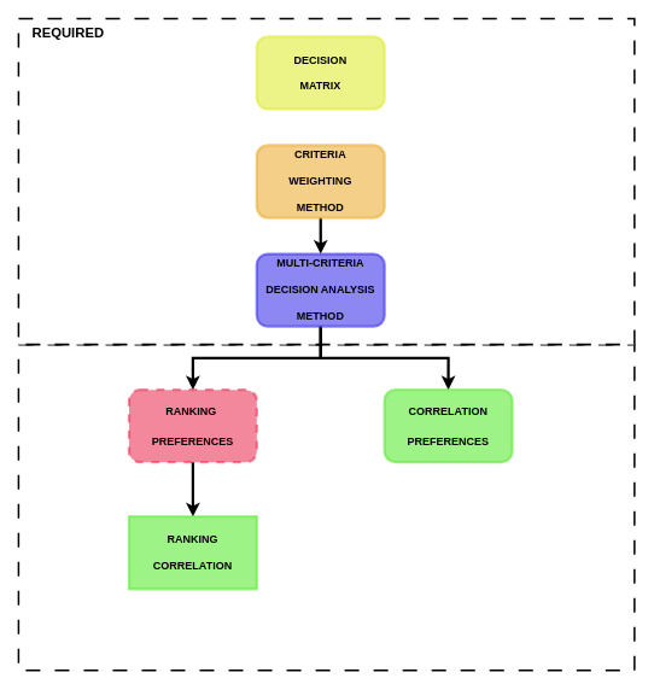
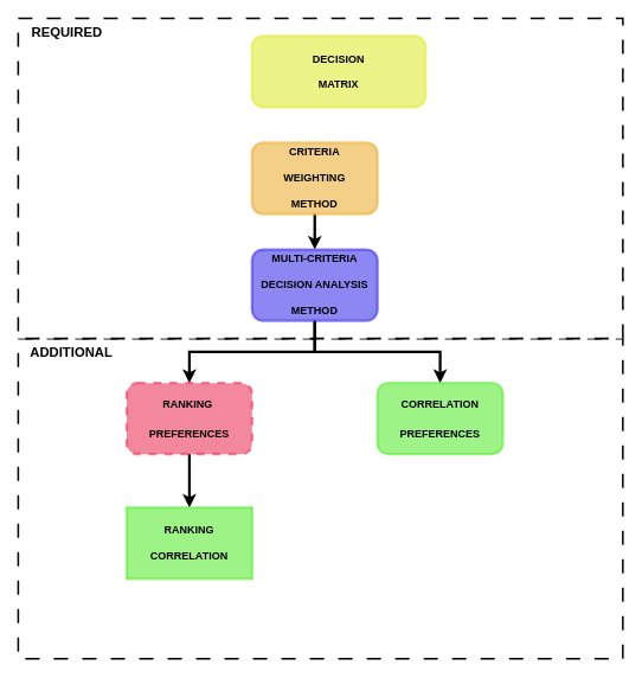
  <mxCell id="0" />
  <mxCell id="1" parent="0" />
  <mxCell id="2" value="" style="rounded=0;whiteSpace=wrap;html=1;dashed=1;dashPattern=8 8;strokeWidth=2;" parent="1" vertex="1"><mxGeometry x="20" y="380" width="680" height="360" as="geometry" /></mxCell>
  <mxCell id="3" value="" style="rounded=0;whiteSpace=wrap;html=1;dashed=1;dashPattern=8 8;strokeWidth=2;" parent="1" vertex="1"><mxGeometry x="20" y="20" width="680" height="360" as="geometry" /></mxCell>
  <mxCell id="4" value="REQUIRED" style="text;html=1;strokeColor=none;fillColor=none;align=center;verticalAlign=middle;whiteSpace=wrap;rounded=0;fontStyle=1;fontSize=15;" parent="1" vertex="1"><mxGeometry x="20" y="20" width="110" height="30" as="geometry" /></mxCell>
- <mxCell id="5" value="&lt;p style=&quot;line-height: 140%;&quot;&gt;&lt;b&gt;DECISION&lt;/b&gt;&lt;/p&gt;&lt;p style=&quot;line-height: 140%;&quot;&gt;&lt;b&gt;MATRIX&lt;/b&gt;&lt;/p&gt;" style="rounded=1;whiteSpace=wrap;html=1;fillColor=#dfec38;opacity=60;strokeColor=#dfec38;strokeWidth=3;" parent="1" vertex="1"><mxGeometry x="283" y="40" width="141" height="80" as="geometry" /></mxCell>
+ <mxCell id="5" value="&lt;p style=&quot;line-height: 140%;&quot;&gt;&lt;b&gt;DECISION&lt;/b&gt;&lt;/p&gt;&lt;p style=&quot;line-height: 140%;&quot;&gt;&lt;b&gt;MATRIX&lt;/b&gt;&lt;/p&gt;" style="rounded=1;whiteSpace=wrap;html=1;fillColor=#dfec38;opacity=60;strokeColor=#dfec38;strokeWidth=3;" parent="1" vertex="1"><mxGeometry x="283" y="40" width="195" height="80" as="geometry" /></mxCell>
  <mxCell id="6" value="" style="edgeStyle=orthogonalEdgeStyle;rounded=0;orthogonalLoop=1;jettySize=auto;html=1;strokeWidth=3;" parent="1" source="7" target="10" edge="1"><mxGeometry relative="1" as="geometry" /></mxCell>
  <mxCell id="7" value="&lt;p style=&quot;line-height: 140%;&quot;&gt;&lt;b&gt;CRITERIA&lt;/b&gt;&lt;/p&gt;&lt;p style=&quot;line-height: 140%;&quot;&gt;&lt;b&gt;WEIGHTING&lt;/b&gt;&lt;/p&gt;&lt;p style=&quot;line-height: 140%;&quot;&gt;&lt;b&gt;METHOD&lt;/b&gt;&lt;/p&gt;" style="rounded=1;whiteSpace=wrap;html=1;fillColor=#ecb038;opacity=60;strokeColor=#ecb038;strokeWidth=3;" parent="1" vertex="1"><mxGeometry x="283" y="160" width="141" height="80" as="geometry" /></mxCell>
  <mxCell id="8" value="" style="edgeStyle=orthogonalEdgeStyle;rounded=0;orthogonalLoop=1;jettySize=auto;html=1;strokeWidth=3;" parent="1" source="10" target="13" edge="1"><mxGeometry relative="1" as="geometry" /></mxCell>
  <mxCell id="9" style="edgeStyle=orthogonalEdgeStyle;rounded=0;orthogonalLoop=1;jettySize=auto;html=1;strokeWidth=3;" parent="1" source="10" target="14" edge="1"><mxGeometry relative="1" as="geometry" /></mxCell>
  <mxCell id="10" value="&lt;p style=&quot;line-height: 140%;&quot;&gt;&lt;b&gt;MULTI-CRITERIA&lt;/b&gt;&lt;/p&gt;&lt;p style=&quot;line-height: 140%;&quot;&gt;&lt;b&gt;DECISION ANALYSIS&lt;/b&gt;&lt;/p&gt;&lt;p style=&quot;line-height: 140%;&quot;&gt;&lt;b&gt;METHOD&lt;/b&gt;&lt;/p&gt;" style="rounded=1;whiteSpace=wrap;html=1;fillColor=#4038ec;opacity=60;strokeColor=#4038ec;strokeWidth=3;" parent="1" vertex="1"><mxGeometry x="283" y="280" width="141" height="80" as="geometry" /></mxCell>
+ <mxCell id="11" value="ADDITIONAL" style="text;html=1;strokeColor=none;fillColor=none;align=center;verticalAlign=middle;whiteSpace=wrap;rounded=0;fontStyle=1;fontSize=15;" parent="1" vertex="1"><mxGeometry x="20" y="380" width="120" height="30" as="geometry" /></mxCell>
  <mxCell id="12" value="" style="edgeStyle=orthogonalEdgeStyle;rounded=0;orthogonalLoop=1;jettySize=auto;html=1;strokeWidth=3;" parent="1" source="13" target="15" edge="1"><mxGeometry relative="1" as="geometry" /></mxCell>
  <mxCell id="13" value="&lt;p style=&quot;line-height: 170%;&quot;&gt;&lt;b&gt;RANKING&amp;nbsp;&lt;/b&gt;&lt;/p&gt;&lt;p style=&quot;line-height: 170%;&quot;&gt;&lt;b&gt;PREFERENCES&lt;/b&gt;&lt;/p&gt;" style="rounded=1;whiteSpace=wrap;html=1;fillColor=#ec385b;opacity=60;strokeColor=#ec385b;strokeWidth=3;dashed=1;" parent="1" vertex="1"><mxGeometry x="142" y="430" width="141" height="80" as="geometry" /></mxCell>
  <mxCell id="14" value="&lt;p style=&quot;line-height: 170%;&quot;&gt;&lt;b&gt;CORRELATION&lt;/b&gt;&lt;/p&gt;&lt;p style=&quot;line-height: 170%;&quot;&gt;&lt;b&gt;PREFERENCES&lt;/b&gt;&lt;/p&gt;" style="rounded=1;whiteSpace=wrap;html=1;fillColor=#5eec38;opacity=60;strokeColor=#5eec38;strokeWidth=3;" parent="1" vertex="1"><mxGeometry x="424" y="430" width="141" height="80" as="geometry" /></mxCell>
  <mxCell id="15" value="&lt;p style=&quot;line-height: 140%;&quot;&gt;&lt;b&gt;RANKING&lt;/b&gt;&lt;/p&gt;&lt;p style=&quot;line-height: 140%;&quot;&gt;&lt;b&gt;CORR&lt;/b&gt;&lt;b style=&quot;background-color: initial;&quot;&gt;ELATION&lt;/b&gt;&lt;/p&gt;" style="whiteSpace=wrap;html=1;fillColor=#5eec38;opacity=60;strokeColor=#5eec38;strokeWidth=3;rounded=0;" parent="1" vertex="1"><mxGeometry x="142" y="570" width="141" height="80" as="geometry" /></mxCell>
